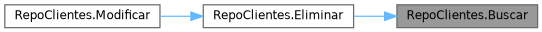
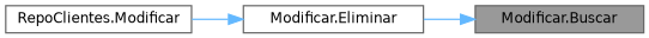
  digraph {
    rankdir=RL
    node [color=grey40 fillcolor=white fontname=Helvetica fontsize=10 shape=box style=filled]
    edge [color=steelblue1 dir=back fontname=Helvetica fontsize=10 labelfontname=Helvetica labelfontsize=10 style=solid]
-   n1 [color=gray40 fillcolor=grey60 fontcolor=black height=0.2 label="RepoClientes.Buscar" width=0.4]
-   n2 [height=0.2 label="RepoClientes.Eliminar" width=0.4]
+   n1 [color=gray40 fillcolor=grey60 fontcolor=black height=0.2 label="Modificar.Buscar" width=0.4]
+   n2 [height=0.2 label="Modificar.Eliminar" width=0.4]
    n3 [height=0.2 label="RepoClientes.Modificar" width=0.4]
    n1 -> n2
    n2 -> n3
  }
